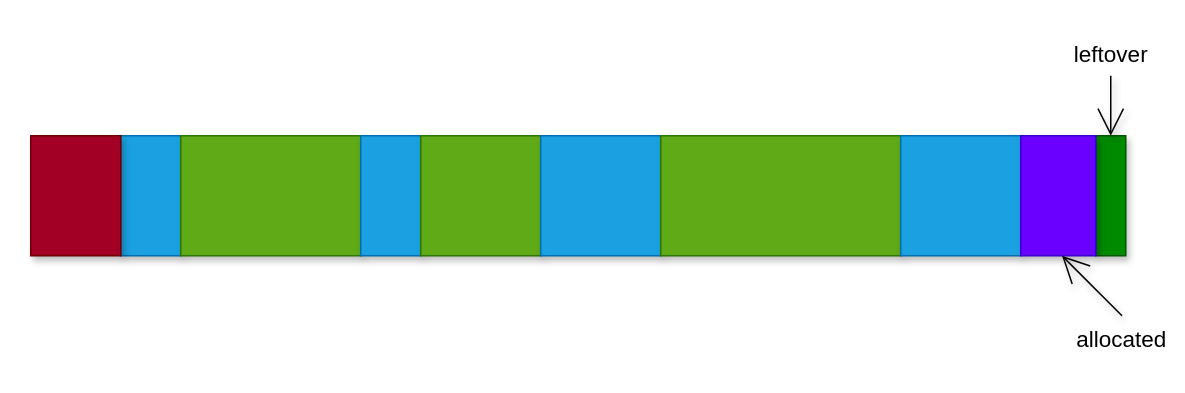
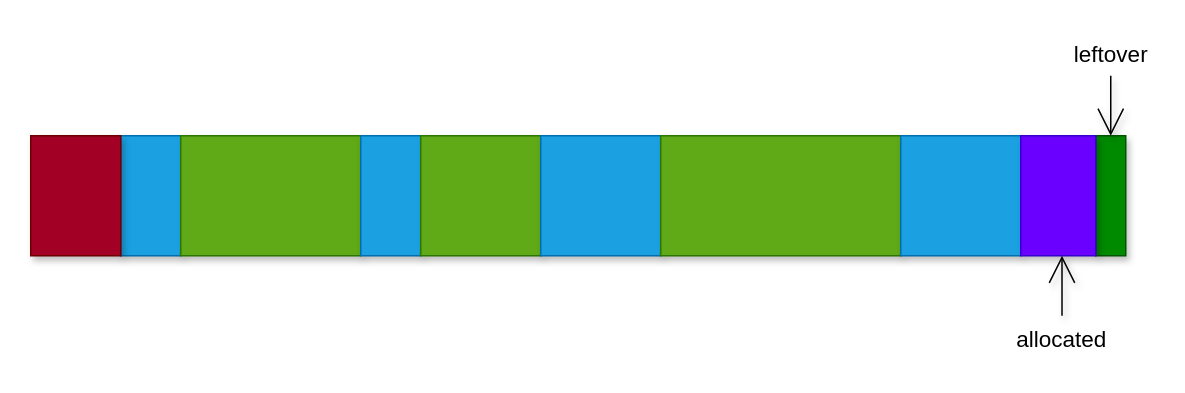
  <mxCell id="0" />
  <mxCell id="1" parent="0" />
  <mxCell id="2" value="" style="rounded=0;whiteSpace=wrap;html=1;fillColor=#1ba1e2;strokeColor=#006EAF;fontColor=#ffffff;shadow=1;" vertex="1" parent="1"><mxGeometry x="80" y="90" width="40" height="80" as="geometry" /></mxCell>
  <mxCell id="3" value="" style="rounded=0;whiteSpace=wrap;html=1;fillColor=#60a917;strokeColor=#2D7600;fontColor=#ffffff;shadow=1;" vertex="1" parent="1"><mxGeometry x="120" y="90" width="120" height="80" as="geometry" /></mxCell>
  <mxCell id="4" value="" style="rounded=0;whiteSpace=wrap;html=1;fillColor=#1ba1e2;strokeColor=#006EAF;fontColor=#ffffff;shadow=1;" vertex="1" parent="1"><mxGeometry x="240" y="90" width="40" height="80" as="geometry" /></mxCell>
  <mxCell id="5" value="" style="rounded=0;whiteSpace=wrap;html=1;fillColor=#60a917;strokeColor=#2D7600;fontColor=#ffffff;shadow=1;" vertex="1" parent="1"><mxGeometry x="280" y="90" width="80" height="80" as="geometry" /></mxCell>
  <mxCell id="6" value="" style="rounded=0;whiteSpace=wrap;html=1;fillColor=#1ba1e2;strokeColor=#006EAF;fontColor=#ffffff;shadow=1;" vertex="1" parent="1"><mxGeometry x="360" y="90" width="80" height="80" as="geometry" /></mxCell>
  <mxCell id="7" value="" style="rounded=0;whiteSpace=wrap;html=1;fillColor=#60a917;strokeColor=#2D7600;fontColor=#ffffff;shadow=1;" vertex="1" parent="1"><mxGeometry x="440" y="90" width="160" height="80" as="geometry" /></mxCell>
  <mxCell id="8" value="" style="rounded=0;whiteSpace=wrap;html=1;fillColor=#1ba1e2;strokeColor=#006EAF;fontColor=#ffffff;shadow=1;" vertex="1" parent="1"><mxGeometry x="600" y="90" width="80" height="80" as="geometry" /></mxCell>
  <mxCell id="9" value="" style="rounded=0;whiteSpace=wrap;html=1;fillColor=#008a00;strokeColor=#005700;fontColor=#ffffff;shadow=1;" vertex="1" parent="1"><mxGeometry x="730" y="90" width="20" height="80" as="geometry" /></mxCell>
  <mxCell id="10" value="" style="rounded=0;whiteSpace=wrap;html=1;fillColor=#a20025;strokeColor=#6F0000;fontColor=#ffffff;shadow=1;" vertex="1" parent="1"><mxGeometry x="20" y="90" width="60" height="80" as="geometry" /></mxCell>
  <mxCell id="11" value="" style="rounded=0;whiteSpace=wrap;html=1;fillColor=#6a00ff;strokeColor=#3700CC;fontColor=#ffffff;shadow=1;" vertex="1" parent="1"><mxGeometry x="680" y="90" width="50" height="80" as="geometry" /></mxCell>
  <mxCell id="12" style="edgeStyle=none;html=1;exitX=0.5;exitY=0;exitDx=0;exitDy=0;entryX=0.5;entryY=1;entryDx=0;entryDy=0;fontSize=15;endArrow=open;endFill=0;endSize=16;shadow=1;" edge="1" parent="1" source="13"><mxGeometry relative="1" as="geometry"><mxPoint x="707.5" y="170" as="targetPoint" /></mxGeometry></mxCell>
- <mxCell id="13" value="allocated" style="text;html=1;strokeColor=none;fillColor=none;align=center;verticalAlign=middle;whiteSpace=wrap;rounded=0;fontSize=15;shadow=1;" vertex="1" parent="1"><mxGeometry x="720" y="210" width="55" height="30" as="geometry" /></mxCell>
+ <mxCell id="13" value="allocated" style="text;html=1;strokeColor=none;fillColor=none;align=center;verticalAlign=middle;whiteSpace=wrap;rounded=0;fontSize=15;shadow=1;" vertex="1" parent="1"><mxGeometry x="680" y="210" width="55" height="30" as="geometry" /></mxCell>
  <mxCell id="14" style="edgeStyle=none;html=1;fontSize=15;endArrow=open;endFill=0;endSize=16;shadow=1;entryX=0.5;entryY=0;entryDx=0;entryDy=0;" edge="1" parent="1" target="9"><mxGeometry relative="1" as="geometry"><mxPoint x="738" y="80" as="targetPoint" /><mxPoint x="740" y="50" as="sourcePoint" /></mxGeometry></mxCell>
  <mxCell id="15" value="leftover" style="text;html=1;strokeColor=none;fillColor=none;align=center;verticalAlign=middle;whiteSpace=wrap;rounded=0;fontSize=15;shadow=1;" vertex="1" parent="1"><mxGeometry x="712.5" width="55" height="30" as="geometry" y="20" /></mxCell>
